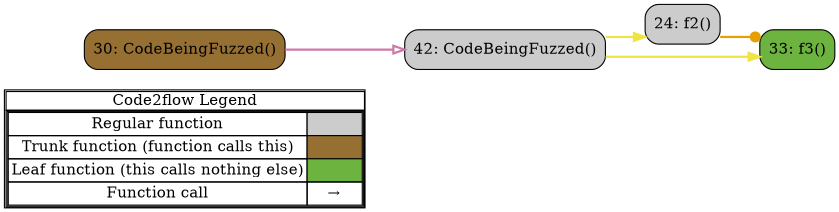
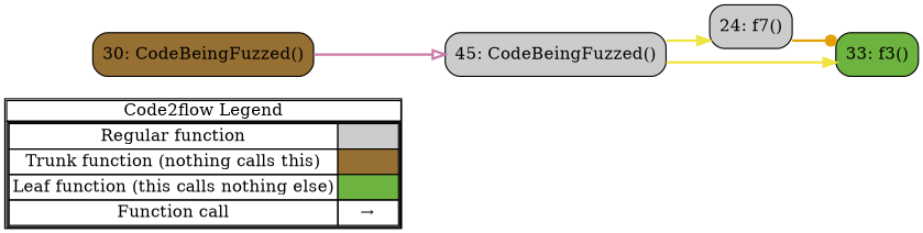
  digraph {
    concentrate=true
    rankdir=LR
    splines=ortho
    node [shape=rect fillcolor="#cccccc" style="rounded,filled"]
    edge [color="#F0E442" penwidth=2]
-   n1 [label=<         <table cellspacing="0" cellpadding="0" border="1"><tr><td>Code2flow Legend</td></tr><tr><td>         <table cellspacing="0">         <tr><td>Regular function</td><td width="50px" bgcolor='#cccccc'></td></tr>         <tr><td>Trunk function (function calls this)</td><td bgcolor='#966F33'></td></tr>         <tr><td>Leaf function (this calls nothing else)</td><td bgcolor='#6db33f'></td></tr>         <tr><td>Function call</td><td><font color='black'>&#8594;</font></td></tr>         </table></td></tr></table>         > margin=0 shape=none fillcolor="" style=""]
-   n2 [label="42: CodeBeingFuzzed()"]
-   n3 [label="24: f2()"]
+   n1 [label=<         <table cellspacing="0" cellpadding="0" border="1"><tr><td>Code2flow Legend</td></tr><tr><td>         <table cellspacing="0">         <tr><td>Regular function</td><td width="50px" bgcolor='#cccccc'></td></tr>         <tr><td>Trunk function (nothing calls this)</td><td bgcolor='#966F33'></td></tr>         <tr><td>Leaf function (this calls nothing else)</td><td bgcolor='#6db33f'></td></tr>         <tr><td>Function call</td><td><font color='black'>&#8594;</font></td></tr>         </table></td></tr></table>         > margin=0 shape=none fillcolor="" style=""]
+   n2 [label="45: CodeBeingFuzzed()"]
+   n3 [label="24: f7()"]
    n4 [fillcolor="#6db33f" label="33: f3()"]
    n5 [fillcolor="#966F33" label="30: CodeBeingFuzzed()"]
    subgraph sub_1 {
      label=legend
      rank=min
      n1
    }
    subgraph sub_2 {
      label="File: example_library"
      style=dotted
      n2
      n3
      n4
    }
    subgraph sub_3 {
      label="File: fuzzing_example"
      style=dotted
      n5
    }
    n2 -> n3
    n2 -> n4
    n3 -> n4 [arrowhead=dot color="#E69F00"]
    n5 -> n2 [arrowhead=onormal color="#CC79A7"]
  }
